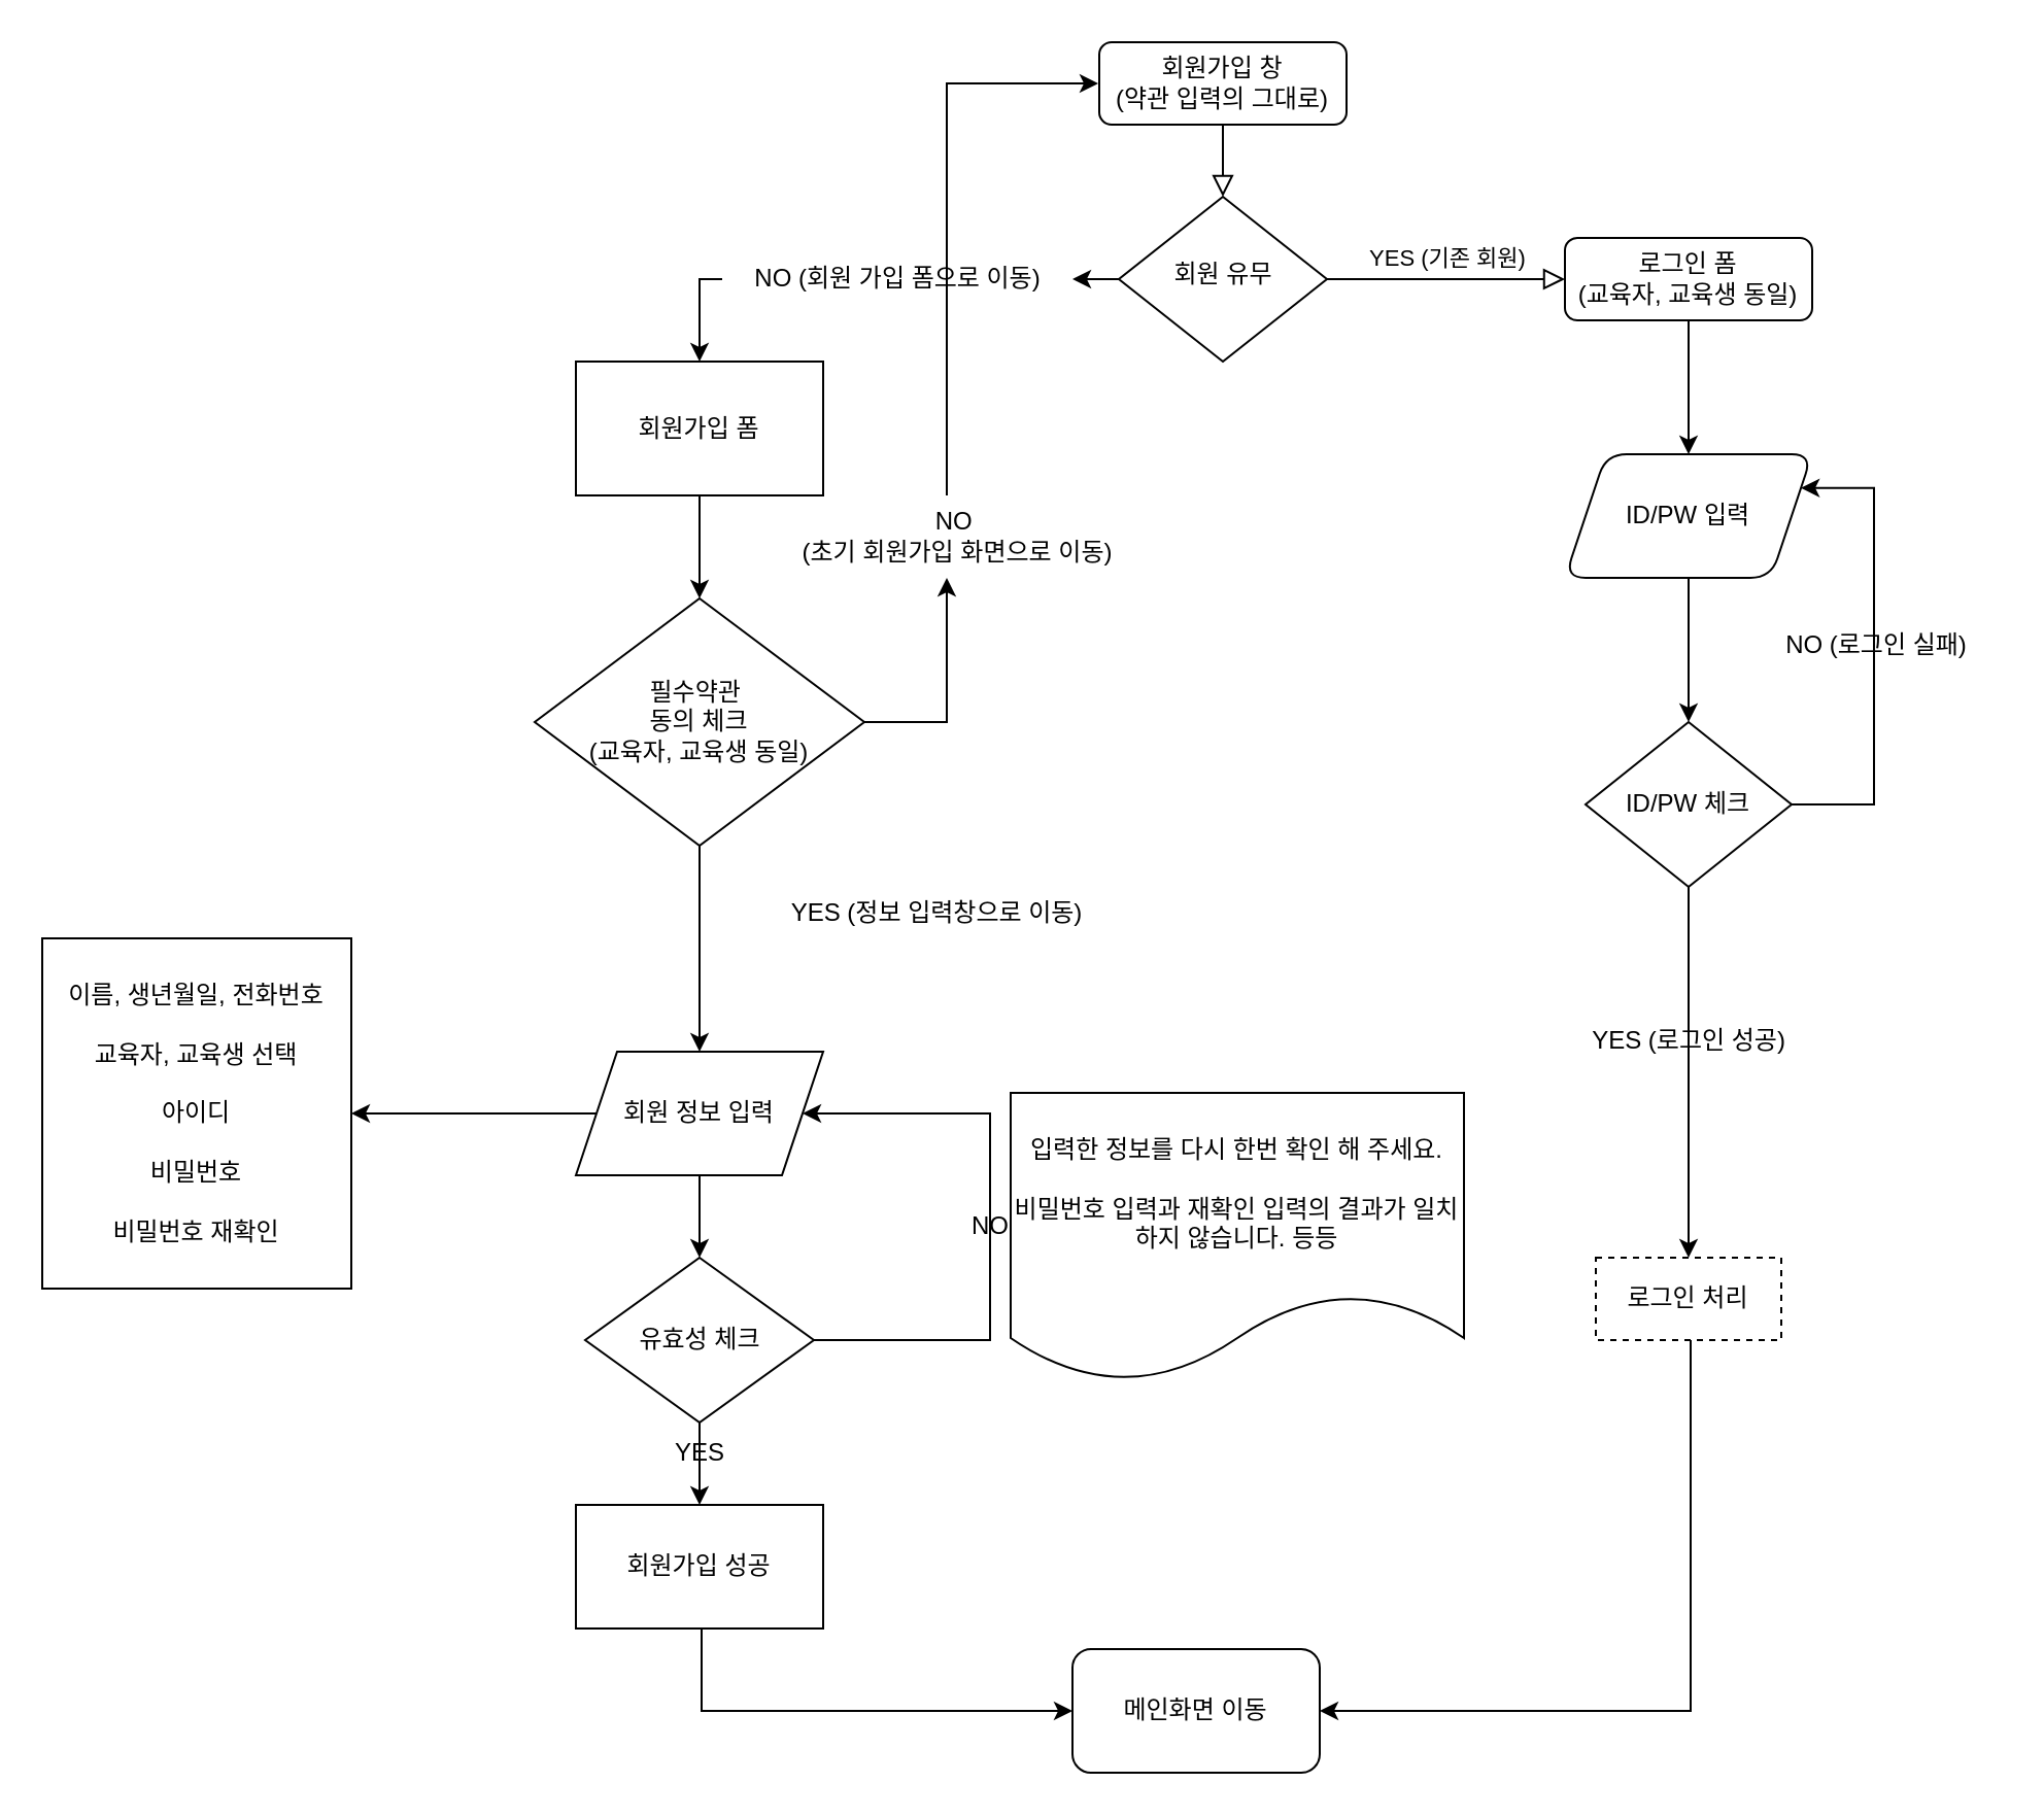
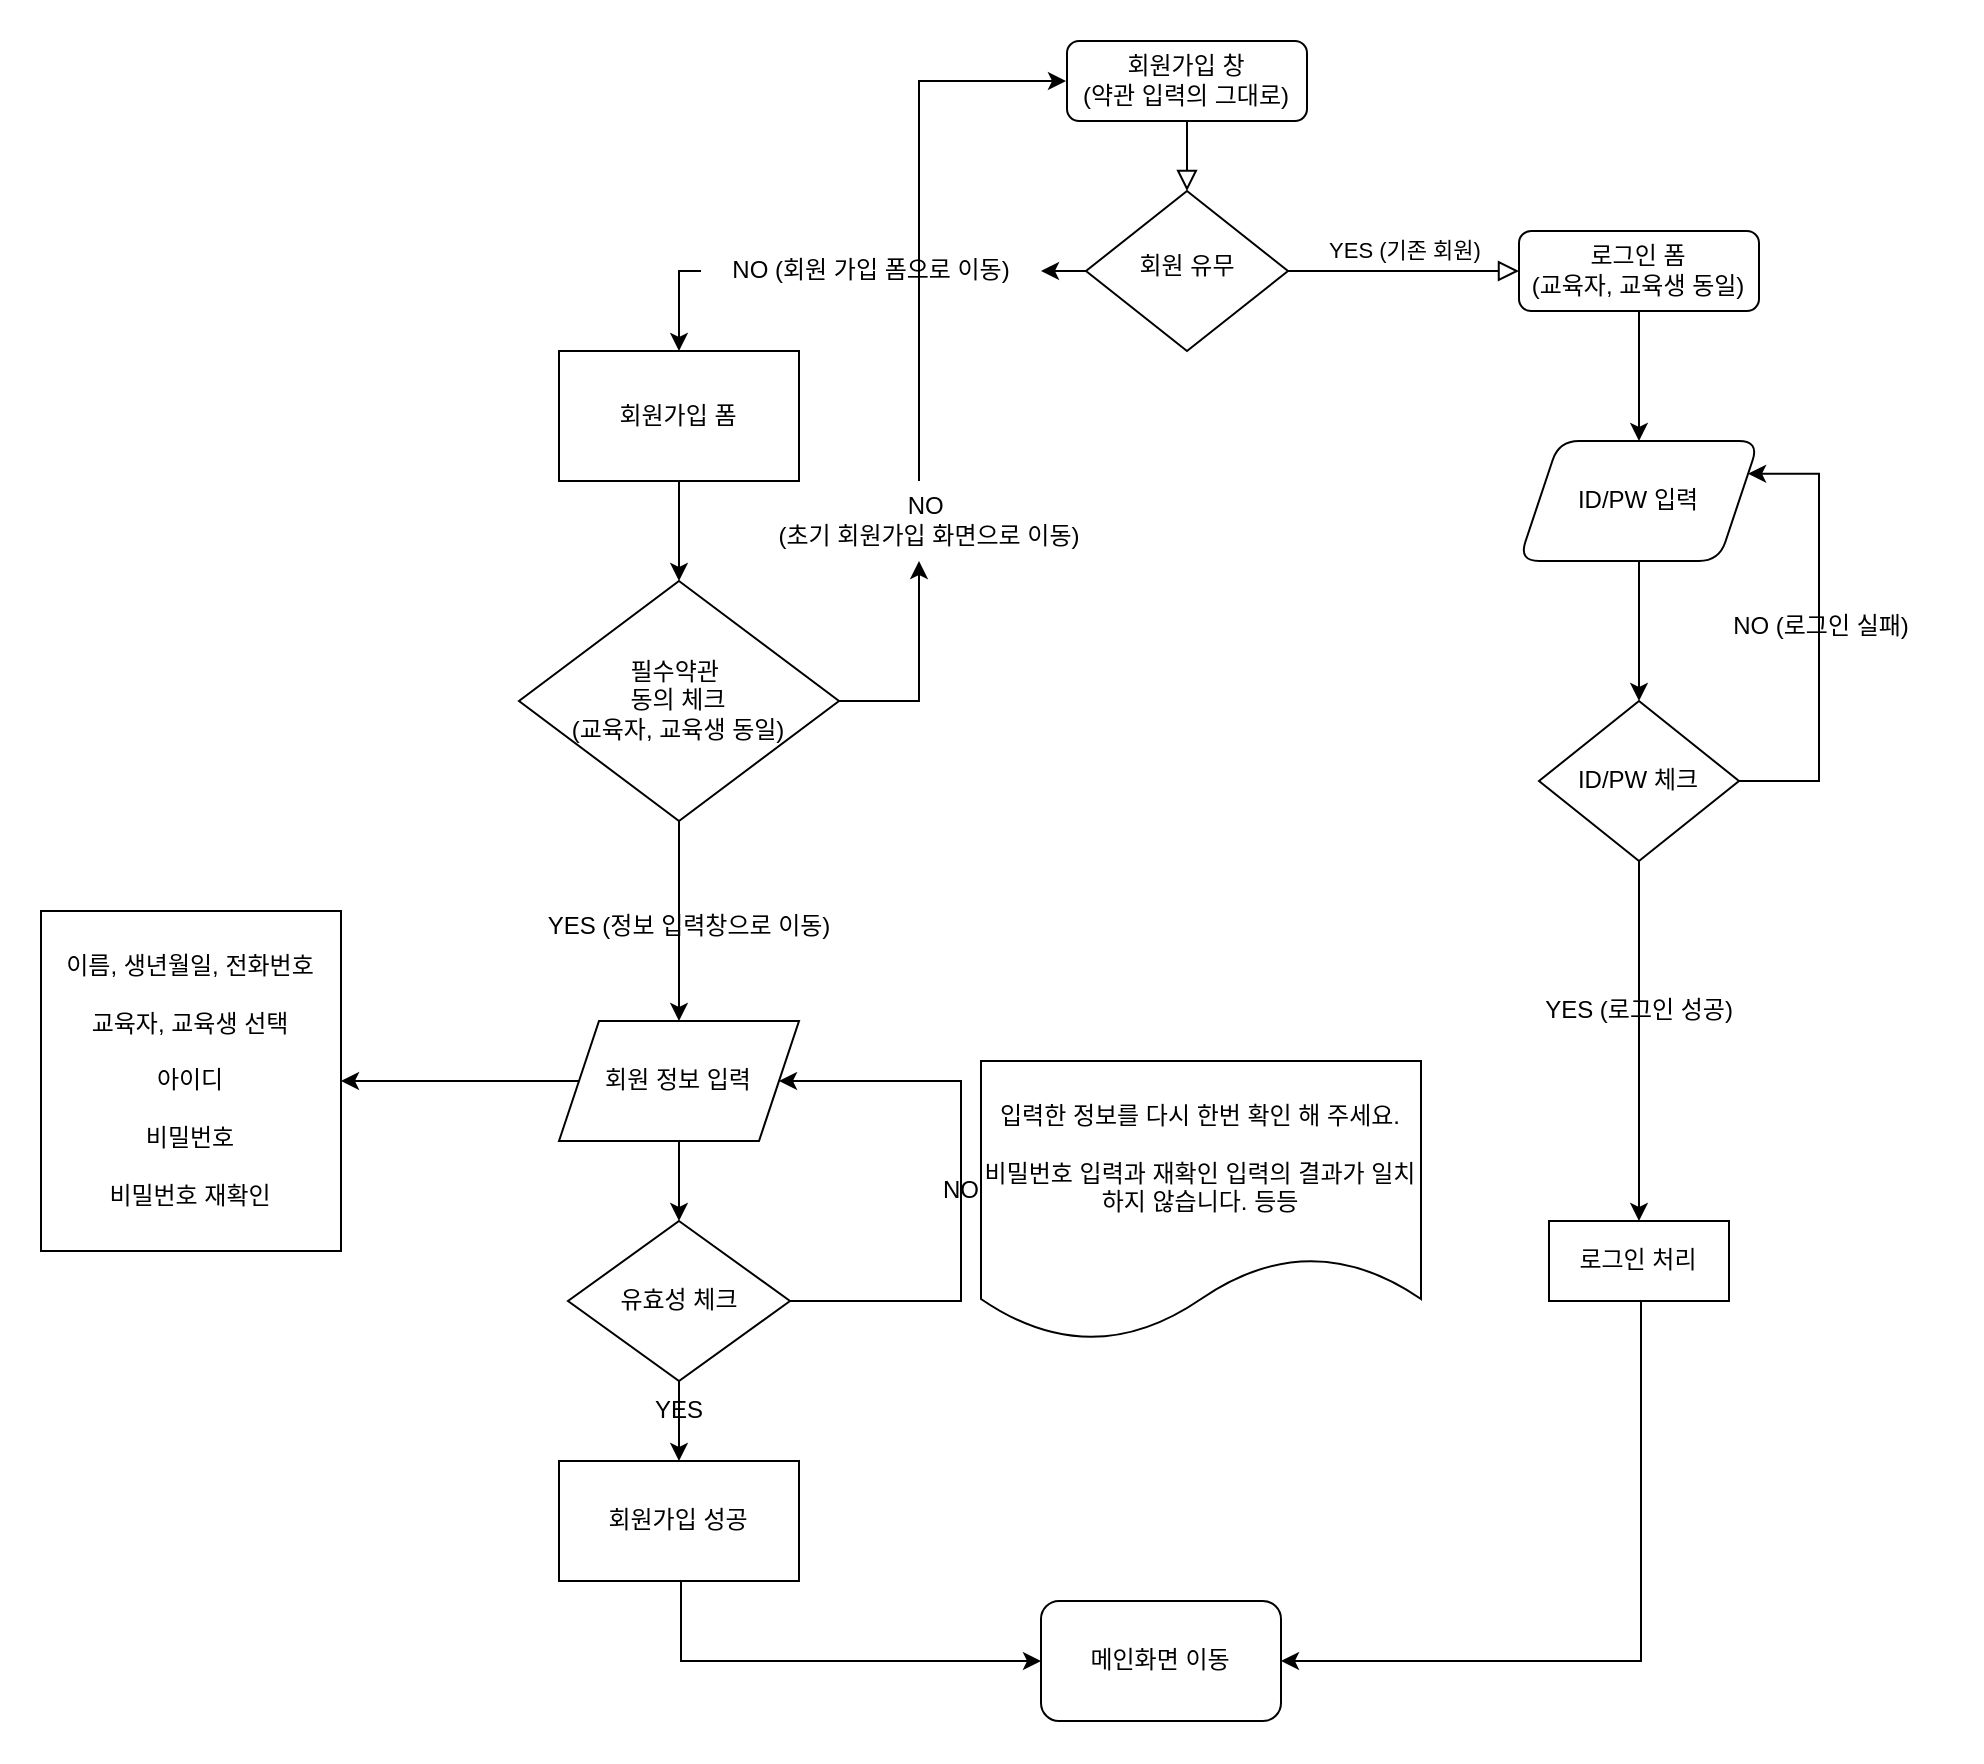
  <mxCell id="0" />
  <mxCell id="1" parent="0" />
  <mxCell id="2" value="" style="rounded=0;html=1;jettySize=auto;orthogonalLoop=1;fontSize=11;endArrow=block;endFill=0;endSize=8;strokeWidth=1;shadow=0;labelBackgroundColor=none;edgeStyle=orthogonalEdgeStyle;" parent="1" source="3" target="6" edge="1"><mxGeometry relative="1" as="geometry" /></mxCell>
  <mxCell id="3" value="회원가입 창 &lt;br&gt;(약관 입력의 그대로)" style="rounded=1;whiteSpace=wrap;html=1;fontSize=12;glass=0;strokeWidth=1;shadow=0;" parent="1" vertex="1"><mxGeometry x="533" y="20" width="120" height="40" as="geometry" /></mxCell>
  <mxCell id="4" value="YES (기존 회원)" style="edgeStyle=orthogonalEdgeStyle;rounded=0;html=1;jettySize=auto;orthogonalLoop=1;fontSize=11;endArrow=block;endFill=0;endSize=8;strokeWidth=1;shadow=0;labelBackgroundColor=none;" parent="1" source="6" target="8" edge="1"><mxGeometry y="10" relative="1" as="geometry"><mxPoint as="offset" /></mxGeometry></mxCell>
  <mxCell id="5" value="" style="edgeStyle=orthogonalEdgeStyle;rounded=0;orthogonalLoop=1;jettySize=auto;html=1;" edge="1" parent="1" source="27"><mxGeometry relative="1" as="geometry"><mxPoint x="339" y="175" as="targetPoint" /><Array as="points"><mxPoint x="339" y="135" /></Array></mxGeometry></mxCell>
  <mxCell id="6" value="회원 유무" style="rhombus;whiteSpace=wrap;html=1;shadow=0;fontFamily=Helvetica;fontSize=12;align=center;strokeWidth=1;spacing=6;spacingTop=-4;" parent="1" vertex="1"><mxGeometry x="542.5" y="95" width="101" height="80" as="geometry" /></mxCell>
  <mxCell id="7" value="" style="edgeStyle=orthogonalEdgeStyle;rounded=0;orthogonalLoop=1;jettySize=auto;html=1;" edge="1" parent="1" source="8" target="10"><mxGeometry relative="1" as="geometry" /></mxCell>
  <mxCell id="8" value="로그인 폼 &lt;br&gt;(교육자, 교육생 동일)" style="rounded=1;whiteSpace=wrap;html=1;fontSize=12;glass=0;strokeWidth=1;shadow=0;" parent="1" vertex="1"><mxGeometry x="759" y="115" width="120" height="40" as="geometry" /></mxCell>
  <mxCell id="9" value="" style="edgeStyle=orthogonalEdgeStyle;rounded=0;orthogonalLoop=1;jettySize=auto;html=1;entryX=0.5;entryY=0;entryDx=0;entryDy=0;" edge="1" parent="1" source="10" target="13"><mxGeometry relative="1" as="geometry"><mxPoint x="819" y="340" as="targetPoint" /><Array as="points" /></mxGeometry></mxCell>
  <mxCell id="10" value="ID/PW 입력" style="shape=parallelogram;perimeter=parallelogramPerimeter;whiteSpace=wrap;html=1;fixedSize=1;rounded=1;glass=0;strokeWidth=1;shadow=0;" vertex="1" parent="1"><mxGeometry x="759" y="220" width="120" height="60" as="geometry" /></mxCell>
  <mxCell id="11" value="" style="edgeStyle=orthogonalEdgeStyle;rounded=0;orthogonalLoop=1;jettySize=auto;html=1;entryX=1;entryY=0.25;entryDx=0;entryDy=0;" edge="1" parent="1" source="13" target="10"><mxGeometry relative="1" as="geometry"><mxPoint x="949" y="240" as="targetPoint" /><Array as="points"><mxPoint x="909" y="390" /><mxPoint x="909" y="236" /></Array></mxGeometry></mxCell>
  <mxCell id="12" value="" style="edgeStyle=orthogonalEdgeStyle;rounded=0;orthogonalLoop=1;jettySize=auto;html=1;" edge="1" parent="1" source="13" target="24"><mxGeometry relative="1" as="geometry" /></mxCell>
  <mxCell id="13" value="ID/PW 체크" style="rhombus;whiteSpace=wrap;html=1;" vertex="1" parent="1"><mxGeometry x="769" y="350" width="100" height="80" as="geometry" /></mxCell>
  <mxCell id="14" value="NO (로그인 실패)" style="text;html=1;align=center;verticalAlign=middle;resizable=0;points=[];autosize=1;strokeColor=none;fillColor=none;" vertex="1" parent="1"><mxGeometry x="850" y="298" width="120" height="30" as="geometry" /></mxCell>
  <mxCell id="15" value="" style="edgeStyle=orthogonalEdgeStyle;rounded=0;orthogonalLoop=1;jettySize=auto;html=1;" edge="1" parent="1" source="16"><mxGeometry relative="1" as="geometry"><mxPoint x="339" y="290" as="targetPoint" /></mxGeometry></mxCell>
  <mxCell id="16" value="회원가입 폼" style="whiteSpace=wrap;html=1;" vertex="1" parent="1"><mxGeometry x="279" y="175" width="120" height="65" as="geometry" /></mxCell>
  <mxCell id="17" value="" style="edgeStyle=orthogonalEdgeStyle;rounded=0;orthogonalLoop=1;jettySize=auto;html=1;" edge="1" parent="1" source="21"><mxGeometry relative="1" as="geometry"><mxPoint x="532.5" y="40" as="targetPoint" /><Array as="points"><mxPoint x="459" y="40" /></Array></mxGeometry></mxCell>
  <mxCell id="18" value="" style="edgeStyle=orthogonalEdgeStyle;rounded=0;orthogonalLoop=1;jettySize=auto;html=1;" edge="1" parent="1"><mxGeometry relative="1" as="geometry"><mxPoint x="339" y="410" as="sourcePoint" /><mxPoint x="339" y="510" as="targetPoint" /></mxGeometry></mxCell>
  <mxCell id="19" value="필수약관&amp;nbsp;&lt;br&gt;동의 체크&lt;br&gt;(교육자, 교육생 동일)" style="rhombus;whiteSpace=wrap;html=1;" vertex="1" parent="1"><mxGeometry x="259" y="290" width="160" height="120" as="geometry" /></mxCell>
  <mxCell id="20" value="" style="edgeStyle=orthogonalEdgeStyle;rounded=0;orthogonalLoop=1;jettySize=auto;html=1;" edge="1" parent="1" target="21"><mxGeometry relative="1" as="geometry"><mxPoint x="419" y="350" as="sourcePoint" /><mxPoint x="532.5" y="40" as="targetPoint" /><Array as="points"><mxPoint x="459" y="350" /></Array></mxGeometry></mxCell>
  <mxCell id="21" value="NO&amp;nbsp;&lt;br&gt;(초기 회원가입 화면으로 이동)" style="text;html=1;align=center;verticalAlign=middle;resizable=0;points=[];autosize=1;strokeColor=none;fillColor=none;" vertex="1" parent="1"><mxGeometry x="369" y="240" width="190" height="40" as="geometry" /></mxCell>
- <mxCell id="22" value="YES (정보 입력창으로 이동)" style="text;html=1;align=center;verticalAlign=middle;resizable=0;points=[];autosize=1;strokeColor=none;fillColor=none;" vertex="1" parent="1"><mxGeometry x="369" y="428" width="170" height="30" as="geometry" /></mxCell>
+ <mxCell id="22" value="YES (정보 입력창으로 이동)" style="text;html=1;align=center;verticalAlign=middle;resizable=0;points=[];autosize=1;strokeColor=none;fillColor=none;" vertex="1" parent="1"><mxGeometry x="259" y="448" width="170" height="30" as="geometry" /></mxCell>
  <mxCell id="23" value="" style="edgeStyle=orthogonalEdgeStyle;rounded=0;orthogonalLoop=1;jettySize=auto;html=1;" edge="1" parent="1" source="24" target="34"><mxGeometry relative="1" as="geometry"><Array as="points"><mxPoint x="820" y="830" /></Array></mxGeometry></mxCell>
- <mxCell id="24" value="로그인 처리" style="whiteSpace=wrap;html=1;dashed=1;" vertex="1" parent="1"><mxGeometry x="774" y="610" width="90" height="40" as="geometry" /></mxCell>
+ <mxCell id="24" value="로그인 처리" style="whiteSpace=wrap;html=1;" vertex="1" parent="1"><mxGeometry x="774" y="610" width="90" height="40" as="geometry" /></mxCell>
  <mxCell id="25" value="YES (로그인 성공)" style="text;html=1;align=center;verticalAlign=middle;resizable=0;points=[];autosize=1;strokeColor=none;fillColor=none;" vertex="1" parent="1"><mxGeometry x="759" y="490" width="120" height="30" as="geometry" /></mxCell>
  <mxCell id="26" value="" style="edgeStyle=orthogonalEdgeStyle;rounded=0;orthogonalLoop=1;jettySize=auto;html=1;" edge="1" parent="1" source="6" target="27"><mxGeometry relative="1" as="geometry"><mxPoint x="549" y="130" as="sourcePoint" /><mxPoint x="339" y="175" as="targetPoint" /><Array as="points" /></mxGeometry></mxCell>
  <mxCell id="27" value="NO (회원 가입 폼으로 이동)" style="text;html=1;align=center;verticalAlign=middle;resizable=0;points=[];autosize=1;strokeColor=none;fillColor=none;" vertex="1" parent="1"><mxGeometry x="350" y="120" width="170" height="30" as="geometry" /></mxCell>
  <mxCell id="28" value="" style="edgeStyle=orthogonalEdgeStyle;rounded=0;orthogonalLoop=1;jettySize=auto;html=1;" edge="1" parent="1" source="30" target="31"><mxGeometry relative="1" as="geometry" /></mxCell>
  <mxCell id="29" value="" style="edgeStyle=orthogonalEdgeStyle;rounded=0;orthogonalLoop=1;jettySize=auto;html=1;" edge="1" parent="1" source="30" target="37"><mxGeometry relative="1" as="geometry" /></mxCell>
  <mxCell id="30" value="회원 정보 입력" style="shape=parallelogram;perimeter=parallelogramPerimeter;whiteSpace=wrap;html=1;fixedSize=1;" vertex="1" parent="1"><mxGeometry x="279" y="510" width="120" height="60" as="geometry" /></mxCell>
  <mxCell id="31" value="이름, 생년월일, 전화번호&lt;br&gt;&lt;br&gt;교육자, 교육생 선택&lt;br&gt;&lt;br&gt;아이디&lt;br&gt;&lt;br&gt;비밀번호&lt;br&gt;&lt;br&gt;비밀번호 재확인" style="whiteSpace=wrap;html=1;" vertex="1" parent="1"><mxGeometry x="20" y="455" width="150" height="170" as="geometry" /></mxCell>
  <mxCell id="32" value="" style="edgeStyle=orthogonalEdgeStyle;rounded=0;orthogonalLoop=1;jettySize=auto;html=1;entryX=0;entryY=0.5;entryDx=0;entryDy=0;entryPerimeter=0;exitX=0.5;exitY=1;exitDx=0;exitDy=0;" edge="1" parent="1" source="33" target="34"><mxGeometry relative="1" as="geometry"><mxPoint x="330" y="710" as="sourcePoint" /><mxPoint x="514" y="830" as="targetPoint" /><Array as="points"><mxPoint x="340" y="790" /><mxPoint x="340" y="830" /></Array></mxGeometry></mxCell>
  <mxCell id="33" value="회원가입 성공" style="whiteSpace=wrap;html=1;" vertex="1" parent="1"><mxGeometry x="279" y="730" width="120" height="60" as="geometry" /></mxCell>
  <mxCell id="34" value="메인화면 이동" style="rounded=1;whiteSpace=wrap;html=1;" vertex="1" parent="1"><mxGeometry x="520" y="800" width="120" height="60" as="geometry" /></mxCell>
  <mxCell id="35" value="" style="edgeStyle=orthogonalEdgeStyle;rounded=0;orthogonalLoop=1;jettySize=auto;html=1;" edge="1" parent="1" source="37" target="33"><mxGeometry relative="1" as="geometry" /></mxCell>
  <mxCell id="36" value="" style="edgeStyle=orthogonalEdgeStyle;rounded=0;orthogonalLoop=1;jettySize=auto;html=1;entryX=-0.075;entryY=0.6;entryDx=0;entryDy=0;entryPerimeter=0;" edge="1" parent="1" source="37"><mxGeometry relative="1" as="geometry"><mxPoint x="389" y="540" as="targetPoint" /><Array as="points"><mxPoint x="480" y="650" /><mxPoint x="480" y="540" /></Array></mxGeometry></mxCell>
  <mxCell id="37" value="유효성 체크" style="rhombus;whiteSpace=wrap;html=1;" vertex="1" parent="1"><mxGeometry x="283.5" y="610" width="111" height="80" as="geometry" /></mxCell>
  <mxCell id="38" value="NO" style="text;html=1;align=center;verticalAlign=middle;resizable=0;points=[];autosize=1;strokeColor=none;fillColor=none;" vertex="1" parent="1"><mxGeometry x="460" y="580" width="40" height="30" as="geometry" /></mxCell>
  <mxCell id="39" value="YES" style="text;html=1;align=center;verticalAlign=middle;resizable=0;points=[];autosize=1;strokeColor=none;fillColor=none;" vertex="1" parent="1"><mxGeometry x="314" y="690" width="50" height="30" as="geometry" /></mxCell>
  <mxCell id="40" value="입력한 정보를 다시 한번 확인 해 주세요.&lt;br&gt;&lt;br&gt;비밀번호 입력과 재확인 입력의 결과가 일치하지 않습니다. 등등" style="shape=document;whiteSpace=wrap;html=1;boundedLbl=1;" vertex="1" parent="1"><mxGeometry x="490" y="530" width="220" height="140" as="geometry" /></mxCell>
